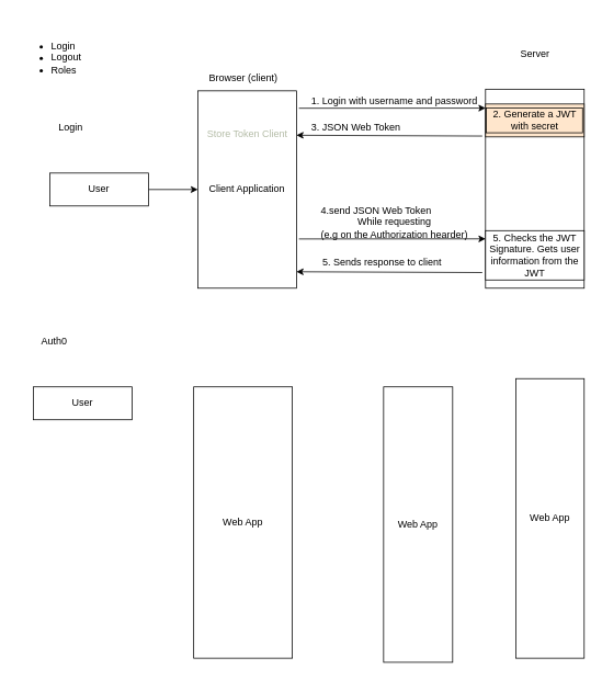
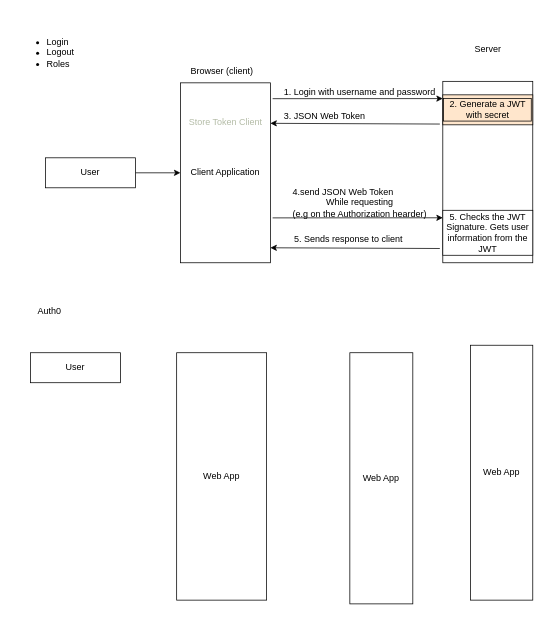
  <mxCell id="0" />
  <mxCell id="1" parent="0" />
  <mxCell id="2" value="" style="edgeStyle=none;html=1;" edge="1" parent="1" source="3" target="4"><mxGeometry relative="1" as="geometry" /></mxCell>
  <mxCell id="3" value="User" style="whiteSpace=wrap;html=1;" vertex="1" parent="1"><mxGeometry x="60" y="210" width="120" height="40" as="geometry" /></mxCell>
  <mxCell id="4" value="Client Application" style="whiteSpace=wrap;html=1;" vertex="1" parent="1"><mxGeometry x="240" y="110" width="120" height="240" as="geometry" /></mxCell>
- <mxCell id="5" value="Login" style="text;html=1;align=center;verticalAlign=middle;resizable=0;points=[];autosize=1;strokeColor=none;fillColor=none;" vertex="1" parent="1"><mxGeometry x="60" y="140" width="50" height="30" as="geometry" /></mxCell>
  <mxCell id="6" value="Auth0" style="text;html=1;align=center;verticalAlign=middle;resizable=0;points=[];autosize=1;strokeColor=none;fillColor=none;" vertex="1" parent="1"><mxGeometry x="40" y="400" width="50" height="30" as="geometry" /></mxCell>
  <mxCell id="7" value="" style="endArrow=classic;html=1;exitX=1.025;exitY=0.088;exitDx=0;exitDy=0;exitPerimeter=0;" edge="1" parent="1" source="4"><mxGeometry width="50" height="50" relative="1" as="geometry"><mxPoint x="430" y="310" as="sourcePoint" /><mxPoint x="590" y="131" as="targetPoint" /></mxGeometry></mxCell>
  <mxCell id="8" value="" style="endArrow=classic;html=1;entryX=1;entryY=0.25;entryDx=0;entryDy=0;exitX=-0.033;exitY=0.827;exitDx=0;exitDy=0;exitPerimeter=0;" edge="1" parent="1"><mxGeometry width="50" height="50" relative="1" as="geometry"><mxPoint x="586.04" y="164.97" as="sourcePoint" /><mxPoint x="360" y="164" as="targetPoint" /></mxGeometry></mxCell>
  <mxCell id="9" value="1. Login with username and password" style="text;html=1;align=center;verticalAlign=middle;resizable=0;points=[];autosize=1;strokeColor=none;fillColor=none;" vertex="1" parent="1"><mxGeometry x="364" y="108" width="230" height="30" as="geometry" /></mxCell>
  <mxCell id="10" value="" style="whiteSpace=wrap;html=1;" vertex="1" parent="1"><mxGeometry x="590" y="108" width="120" height="242" as="geometry" /></mxCell>
  <mxCell id="11" value="&lt;ul&gt;&lt;li&gt;Login&lt;/li&gt;&lt;li&gt;Logout&lt;/li&gt;&lt;li&gt;Roles&lt;/li&gt;&lt;/ul&gt;" style="text;html=1;align=left;verticalAlign=middle;resizable=0;points=[];autosize=1;strokeColor=none;fillColor=none;" vertex="1" parent="1"><mxGeometry x="20" y="20" width="100" height="100" as="geometry" /></mxCell>
  <mxCell id="12" value="3. JSON Web Token" style="text;html=1;align=center;verticalAlign=middle;resizable=0;points=[];autosize=1;strokeColor=none;fillColor=none;" vertex="1" parent="1"><mxGeometry x="367" y="140" width="130" height="30" as="geometry" /></mxCell>
  <mxCell id="13" value="Store Token Client" style="text;html=1;align=center;verticalAlign=middle;resizable=0;points=[];autosize=1;strokeColor=none;fillColor=none;fontColor=#B4BCA7;" vertex="1" parent="1"><mxGeometry x="235" y="148" width="130" height="30" as="geometry" /></mxCell>
  <mxCell id="14" value="" style="endArrow=classic;html=1;exitX=1.025;exitY=0.088;exitDx=0;exitDy=0;exitPerimeter=0;" edge="1" parent="1"><mxGeometry width="50" height="50" relative="1" as="geometry"><mxPoint x="363" y="290.12" as="sourcePoint" /><mxPoint x="590" y="290" as="targetPoint" /></mxGeometry></mxCell>
  <mxCell id="15" value="" style="endArrow=classic;html=1;entryX=1;entryY=0.25;entryDx=0;entryDy=0;exitX=-0.033;exitY=0.827;exitDx=0;exitDy=0;exitPerimeter=0;" edge="1" parent="1"><mxGeometry width="50" height="50" relative="1" as="geometry"><mxPoint x="586.04" y="330.97" as="sourcePoint" /><mxPoint x="360" y="330" as="targetPoint" /></mxGeometry></mxCell>
  <mxCell id="16" value="&lt;div style=&quot;text-align: left;&quot;&gt;&lt;span style=&quot;background-color: initial;&quot;&gt;4.send JSON Web Token&lt;/span&gt;&lt;/div&gt;While requesting &lt;br&gt;(e.g on the Authorization hearder)" style="text;html=1;align=center;verticalAlign=middle;resizable=0;points=[];autosize=1;strokeColor=none;fillColor=none;" vertex="1" parent="1"><mxGeometry x="379" y="240" width="200" height="60" as="geometry" /></mxCell>
  <mxCell id="17" value="5. Sends response to client" style="text;html=1;align=center;verticalAlign=middle;resizable=0;points=[];autosize=1;strokeColor=none;fillColor=none;" vertex="1" parent="1"><mxGeometry x="379" y="304" width="170" height="30" as="geometry" /></mxCell>
  <mxCell id="18" value="Server" style="text;html=1;align=center;verticalAlign=middle;resizable=0;points=[];autosize=1;strokeColor=none;fillColor=none;" vertex="1" parent="1"><mxGeometry x="620" y="50" width="60" height="30" as="geometry" /></mxCell>
  <mxCell id="19" value="Browser (client)" style="text;html=1;align=center;verticalAlign=middle;resizable=0;points=[];autosize=1;strokeColor=none;fillColor=none;" vertex="1" parent="1"><mxGeometry x="240" y="80" width="110" height="30" as="geometry" /></mxCell>
  <mxCell id="20" value="2. Generate a JWT with secret" style="whiteSpace=wrap;html=1;labelBorderColor=#000000;fillColor=#ffe6cc;" vertex="1" parent="1"><mxGeometry x="590" y="126" width="120" height="40" as="geometry" /></mxCell>
  <mxCell id="21" value="5. Checks the JWT Signature. Gets user information from the JWT" style="whiteSpace=wrap;html=1;labelBorderColor=none;fontColor=default;" vertex="1" parent="1"><mxGeometry x="590" y="280" width="120" height="60" as="geometry" /></mxCell>
  <mxCell id="22" value="User" style="whiteSpace=wrap;html=1;" vertex="1" parent="1"><mxGeometry x="40" y="470" width="120" height="40" as="geometry" /></mxCell>
  <mxCell id="23" value="Web App" style="whiteSpace=wrap;html=1;" vertex="1" parent="1"><mxGeometry x="235" y="470" width="120" height="330" as="geometry" /></mxCell>
  <mxCell id="24" value="Web App" style="whiteSpace=wrap;html=1;" vertex="1" parent="1"><mxGeometry x="466" y="470" width="84" height="335" as="geometry" /></mxCell>
  <mxCell id="25" value="Web App" style="whiteSpace=wrap;html=1;" vertex="1" parent="1"><mxGeometry x="627" y="460" width="83" height="340" as="geometry" /></mxCell>
